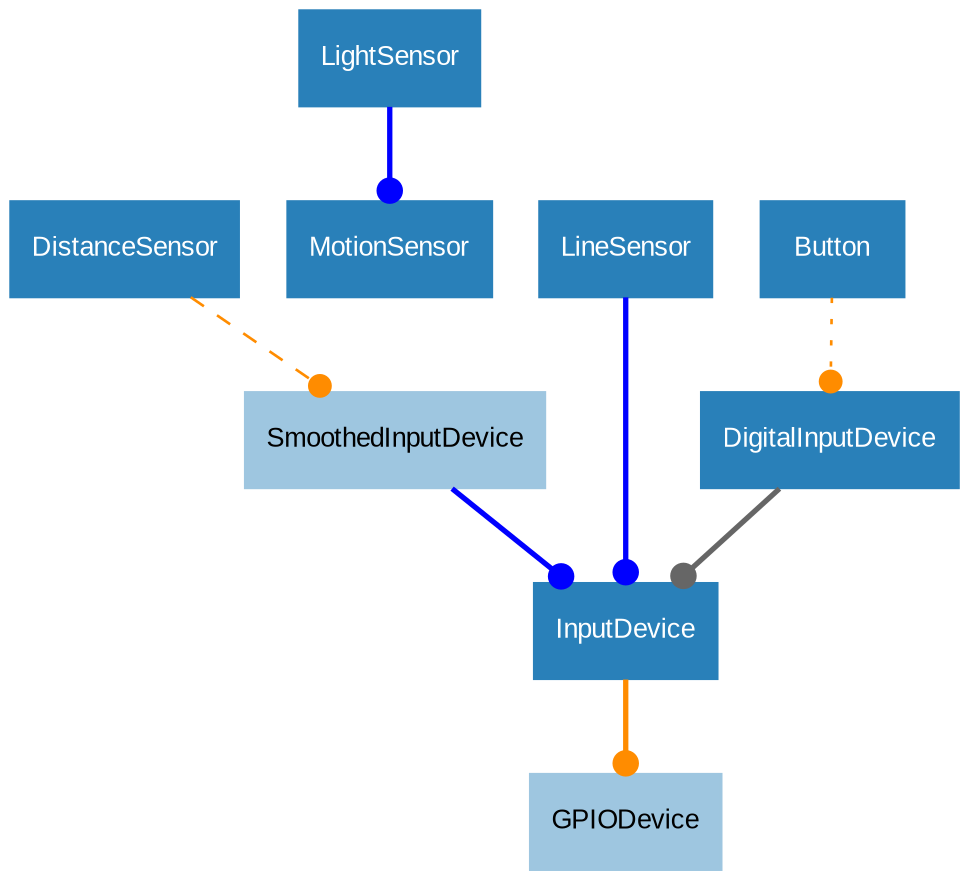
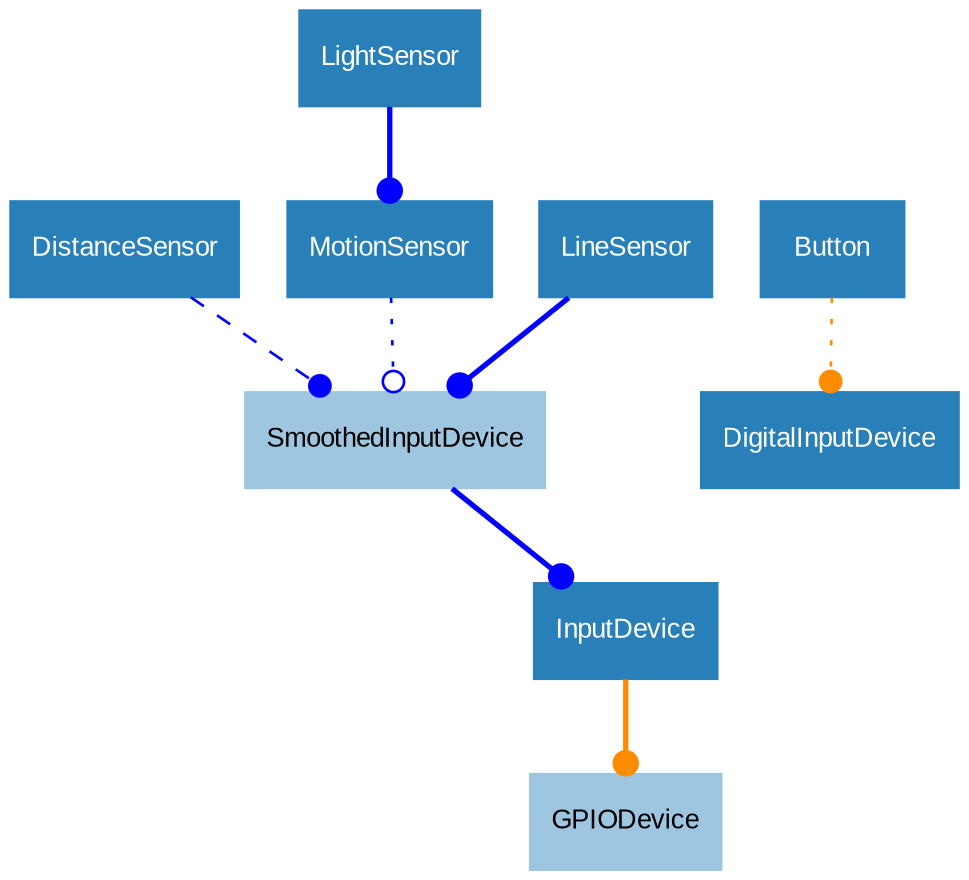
  digraph {
    rankdir=TB
    node [color="#2980b9" fontcolor="#ffffff" fontname=Arial fontsize=10 shape=rect style=filled]
    edge [arrowhead=dot color=blue style=bold]
    GPIODevice [color="#9ec6e0" fontcolor="#000000"]
    SmoothedInputDevice [color="#9ec6e0" fontcolor="#000000"]
    InputDevice
    Button
    DigitalInputDevice
    DistanceSensor
    LightSensor
    MotionSensor
    LineSensor
    SmoothedInputDevice -> InputDevice
    InputDevice -> GPIODevice [color=darkorange]
    Button -> DigitalInputDevice [color=darkorange style=dotted]
-   DigitalInputDevice -> InputDevice [color=gray40]
-   DistanceSensor -> SmoothedInputDevice [color=darkorange style=dashed]
+   DistanceSensor -> SmoothedInputDevice [style=dashed]
    LightSensor -> MotionSensor
-   LineSensor -> InputDevice
+   MotionSensor -> SmoothedInputDevice [arrowhead=odot style=dotted]
+   LineSensor -> SmoothedInputDevice
  }
